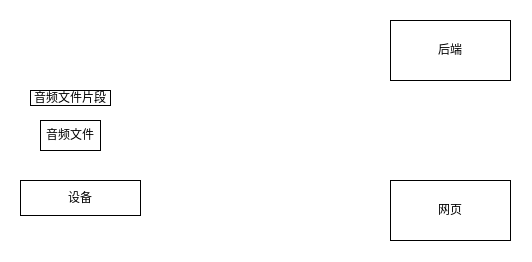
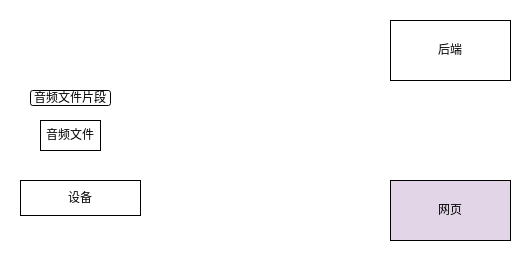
  <mxCell id="0" />
  <mxCell id="1" parent="0" />
  <mxCell id="2" value="设备" style="rounded=0;whiteSpace=wrap;html=1;" vertex="1" parent="1"><mxGeometry x="20" y="180" width="120" height="35" as="geometry" /></mxCell>
- <mxCell id="3" value="网页" style="rounded=0;whiteSpace=wrap;html=1;" vertex="1" parent="1"><mxGeometry x="390" y="180" width="120" height="60" as="geometry" /></mxCell>
+ <mxCell id="3" value="网页" style="rounded=0;whiteSpace=wrap;html=1;fillColor=#e1d5e7;" vertex="1" parent="1"><mxGeometry x="390" y="180" width="120" height="60" as="geometry" /></mxCell>
  <mxCell id="4" value="后端" style="rounded=0;whiteSpace=wrap;html=1;" vertex="1" parent="1"><mxGeometry x="390" y="20" width="120" height="60" as="geometry" /></mxCell>
  <mxCell id="5" value="音频文件" style="rounded=0;whiteSpace=wrap;html=1;" vertex="1" parent="1"><mxGeometry x="40" y="120" width="60" height="30" as="geometry" /></mxCell>
- <mxCell id="6" value="音频文件片段" style="rounded=0;whiteSpace=wrap;html=1;" vertex="1" parent="1"><mxGeometry x="30" y="90" width="80" height="15" as="geometry" /></mxCell>
+ <mxCell id="6" value="音频文件片段" style="whiteSpace=wrap;html=1;rounded=1;" vertex="1" parent="1"><mxGeometry x="30" y="90" width="80" height="15" as="geometry" /></mxCell>
